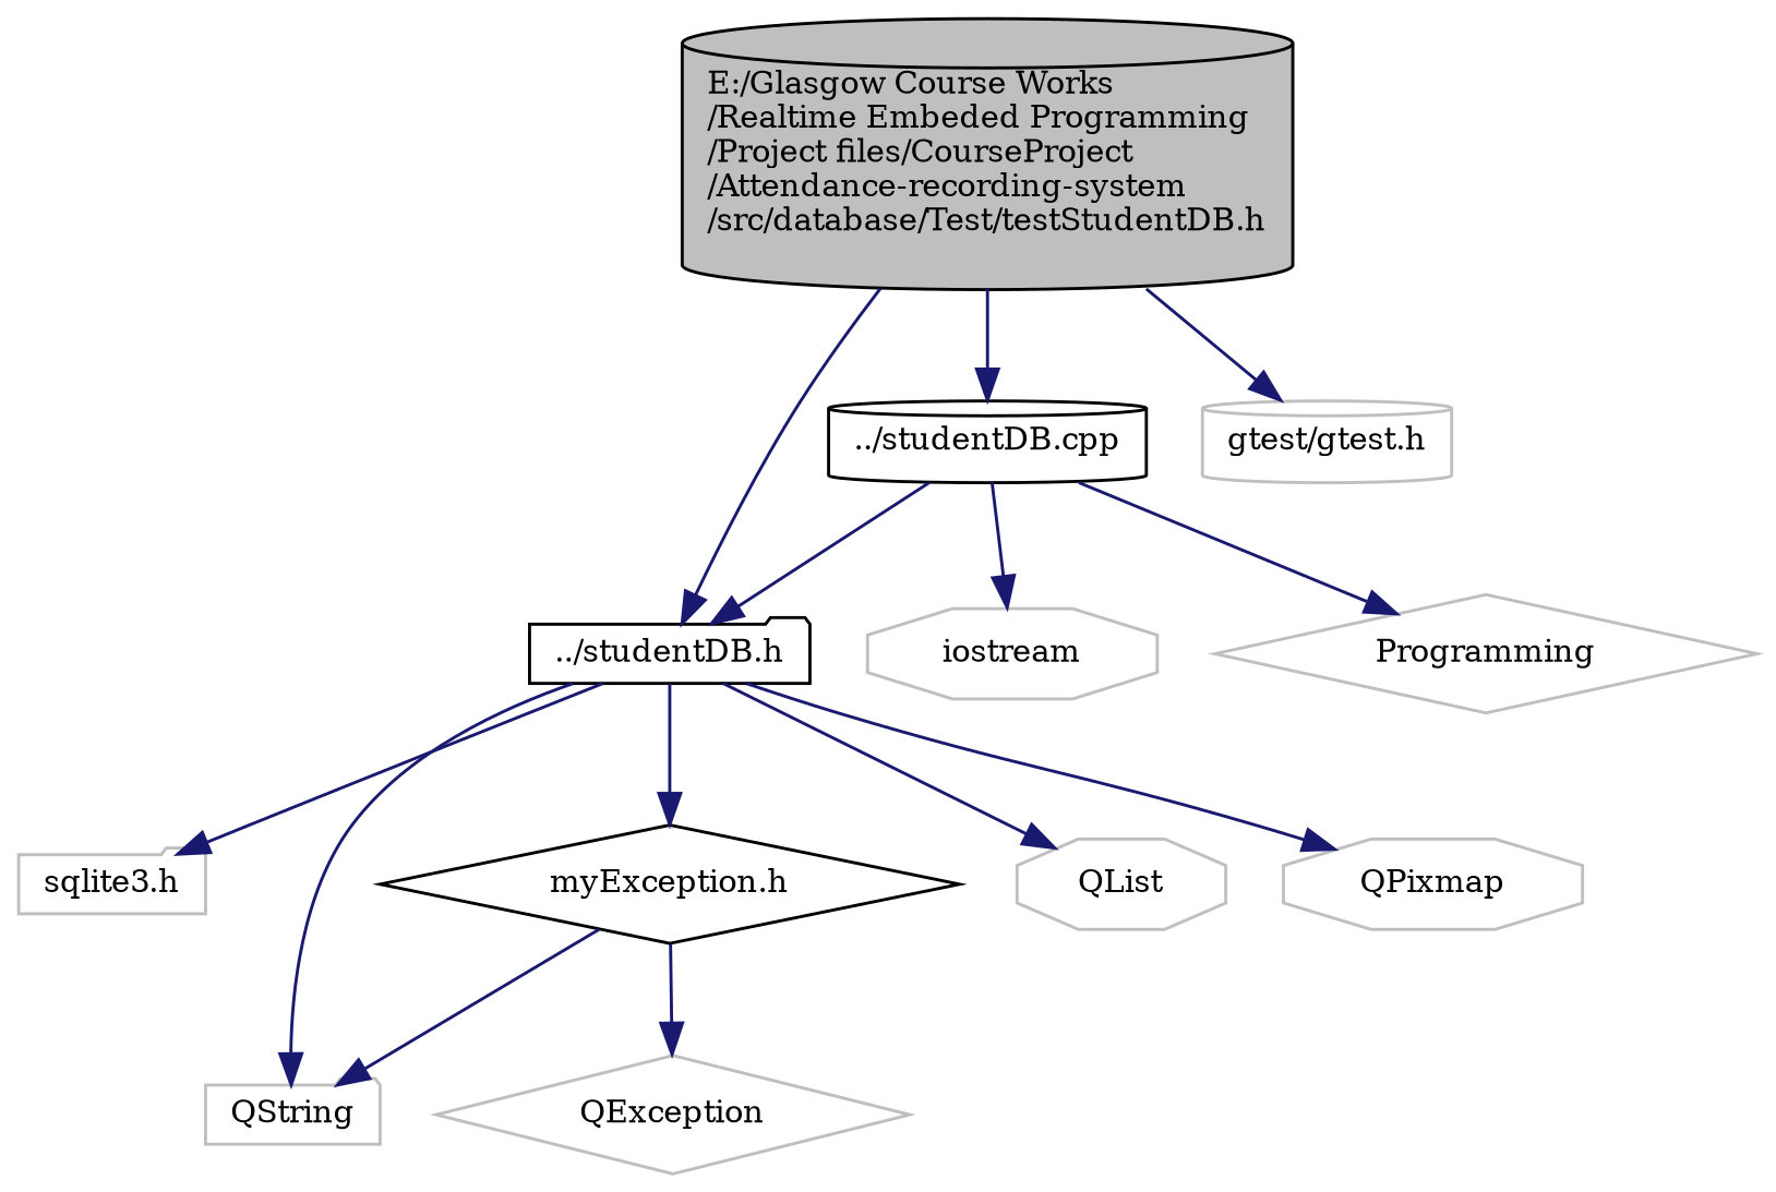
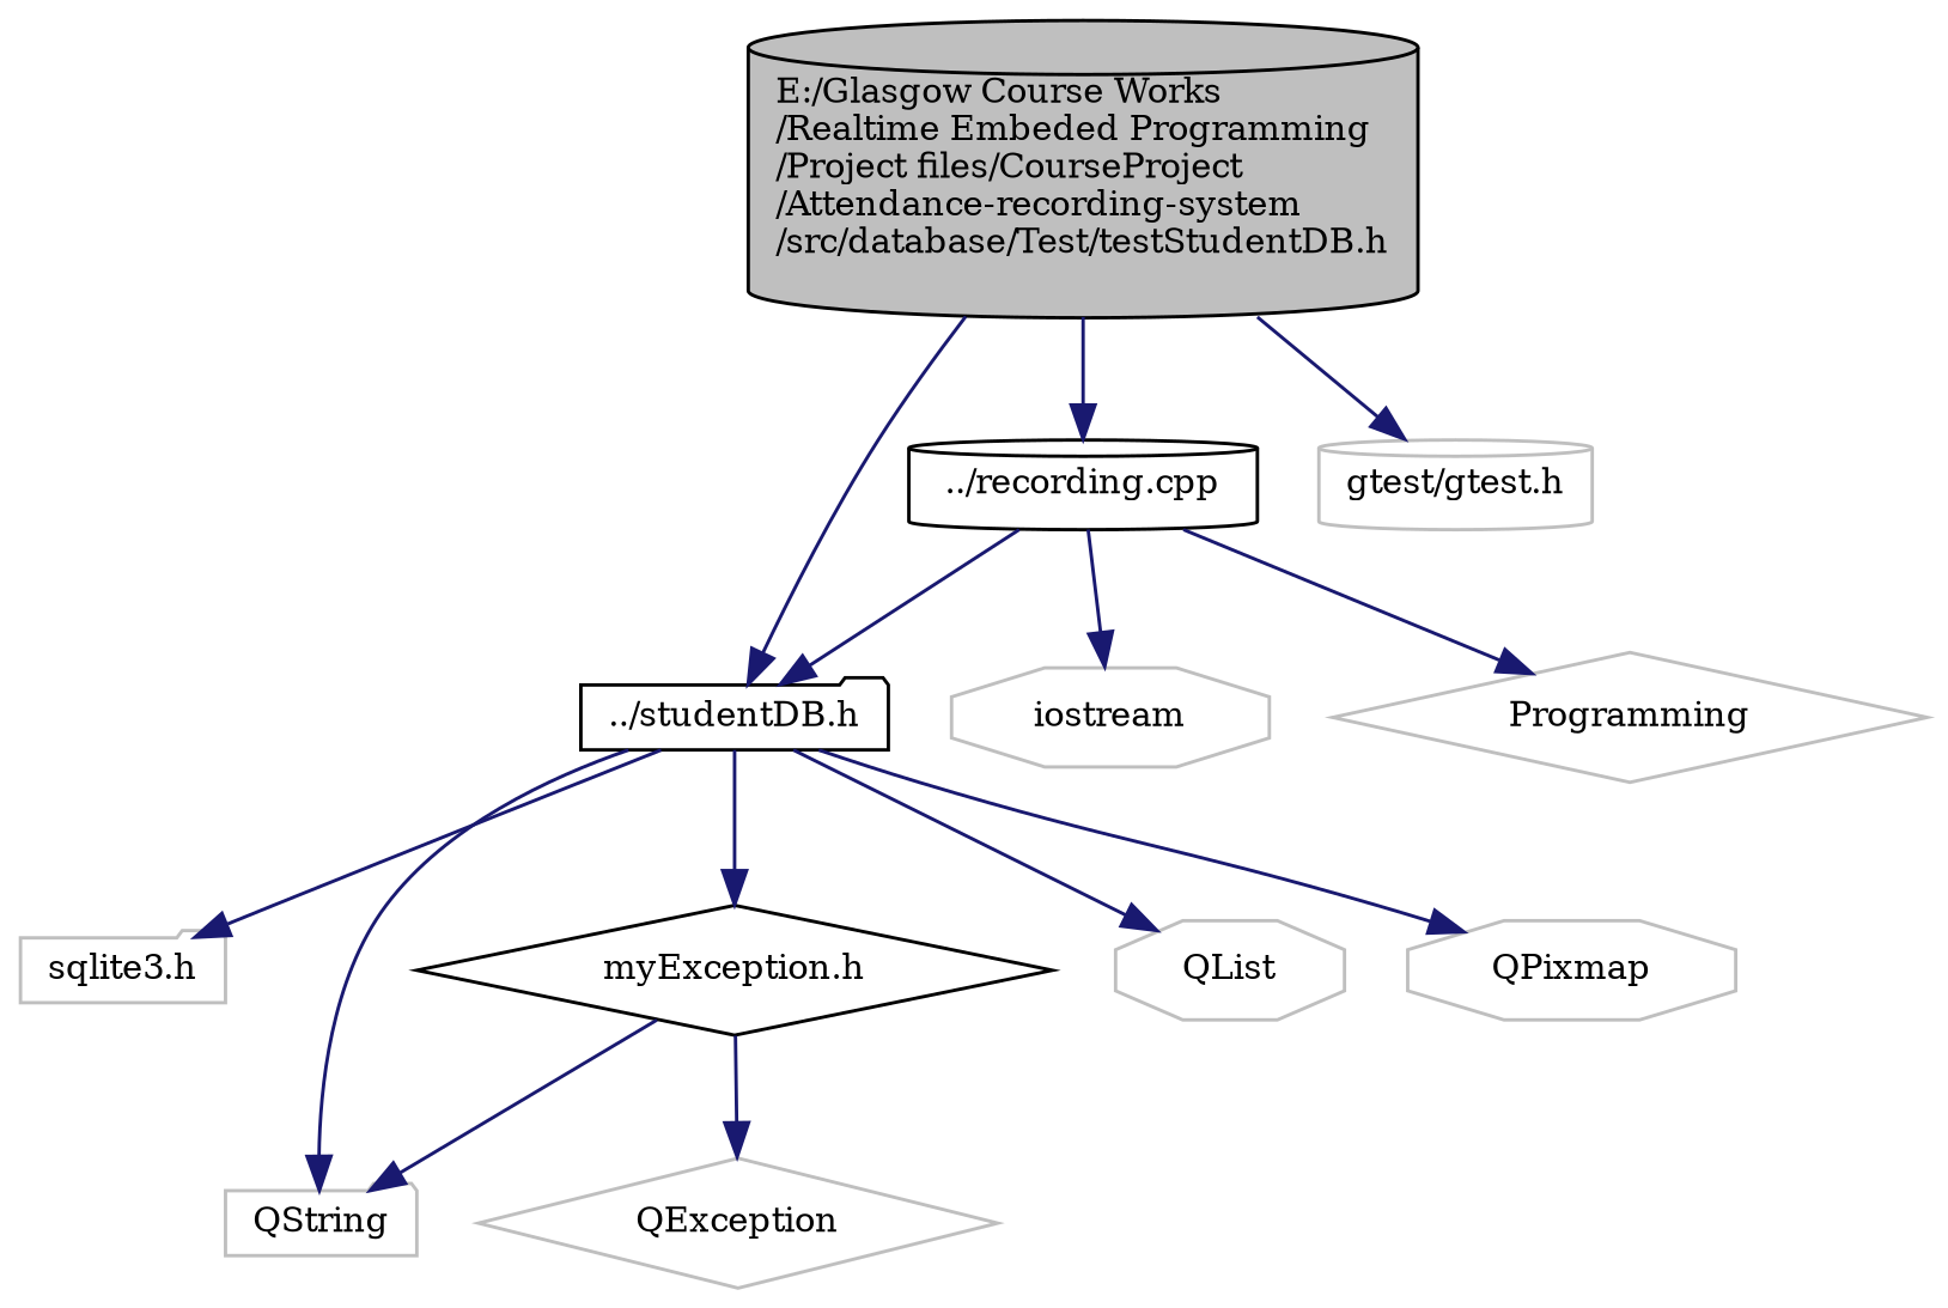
  digraph {
    fontname="DejaVu Serif"
    node [color=grey75 fillcolor=white fontname="DejaVu Serif" fontsize=10 shape=cylinder style=filled]
    edge [color=midnightblue fontname="DejaVu Serif" fontsize=10 labelfontname=Helvetica labelfontsize=10 style=solid]
    n1 [color=black fillcolor=grey75 fontcolor=black height=0.2 label="E:/Glasgow Course Works\l/Realtime Embeded Programming\l/Project files/CourseProject\l/Attendance-recording-system\l/src/database/Test/testStudentDB.h" width=0.4]
    n2 [color=black height=0.2 label="../studentDB.h" shape=folder width=0.4]
-   n3 [color=black height=0.2 label="../studentDB.cpp" width=0.4]
+   n3 [color=black height=0.2 label="../recording.cpp" width=0.4]
    n4 [height=0.2 label="gtest/gtest.h" width=0.4]
    n5 [height=0.2 label="sqlite3.h" shape=folder width=0.4]
    n6 [color=black height=0.2 label="myException.h" shape=diamond width=0.4]
    n7 [height=0.2 label=QString shape=folder width=0.4]
    n8 [height=0.2 label=QList shape=octagon width=0.4]
    n9 [height=0.2 label=QPixmap shape=octagon width=0.4]
    n10 [height=0.2 label=iostream shape=octagon width=0.4]
    n11 [height=0.2 label=Programming shape=diamond width=0.4]
    n12 [height=0.2 label=QException shape=diamond width=0.4]
    n1 -> n2
    n1 -> n3
    n1 -> n4
    n2 -> n5
    n2 -> n6
    n2 -> n7
    n2 -> n8
    n2 -> n9
    n3 -> n2
    n3 -> n10
    n3 -> n11
    n6 -> n7
    n6 -> n12
  }
